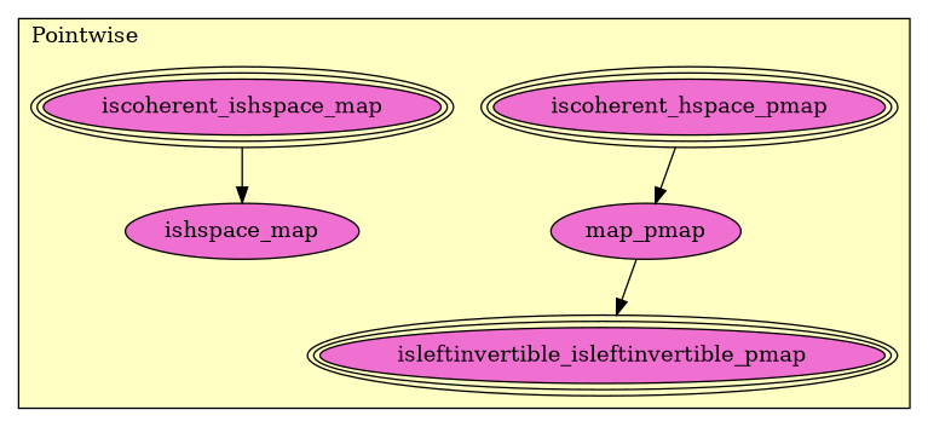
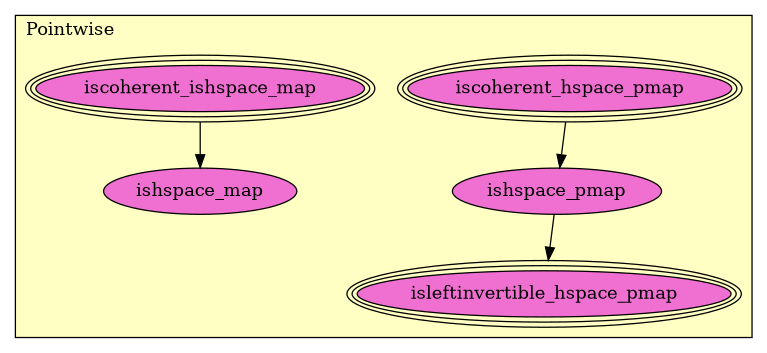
  digraph {
    node [fillcolor="#F070D1" peripheries=3 style=filled]
-   n1 [label=isleftinvertible_isleftinvertible_pmap]
+   n1 [label=isleftinvertible_hspace_pmap]
    n2 [label=iscoherent_hspace_pmap]
-   n3 [label=map_pmap peripheries=""]
+   n3 [label=ishspace_pmap peripheries=""]
    n4 [label=iscoherent_ishspace_map]
    n5 [label=ishspace_map peripheries=""]
    subgraph cluster_1 {
      fillcolor="#FFFFC3"
      label=Pointwise
      labeljust=l
      style=filled
      n1
      n2
      n3
      n4
      n5
    }
    n2 -> n3
    n3 -> n1
    n4 -> n5
  }
